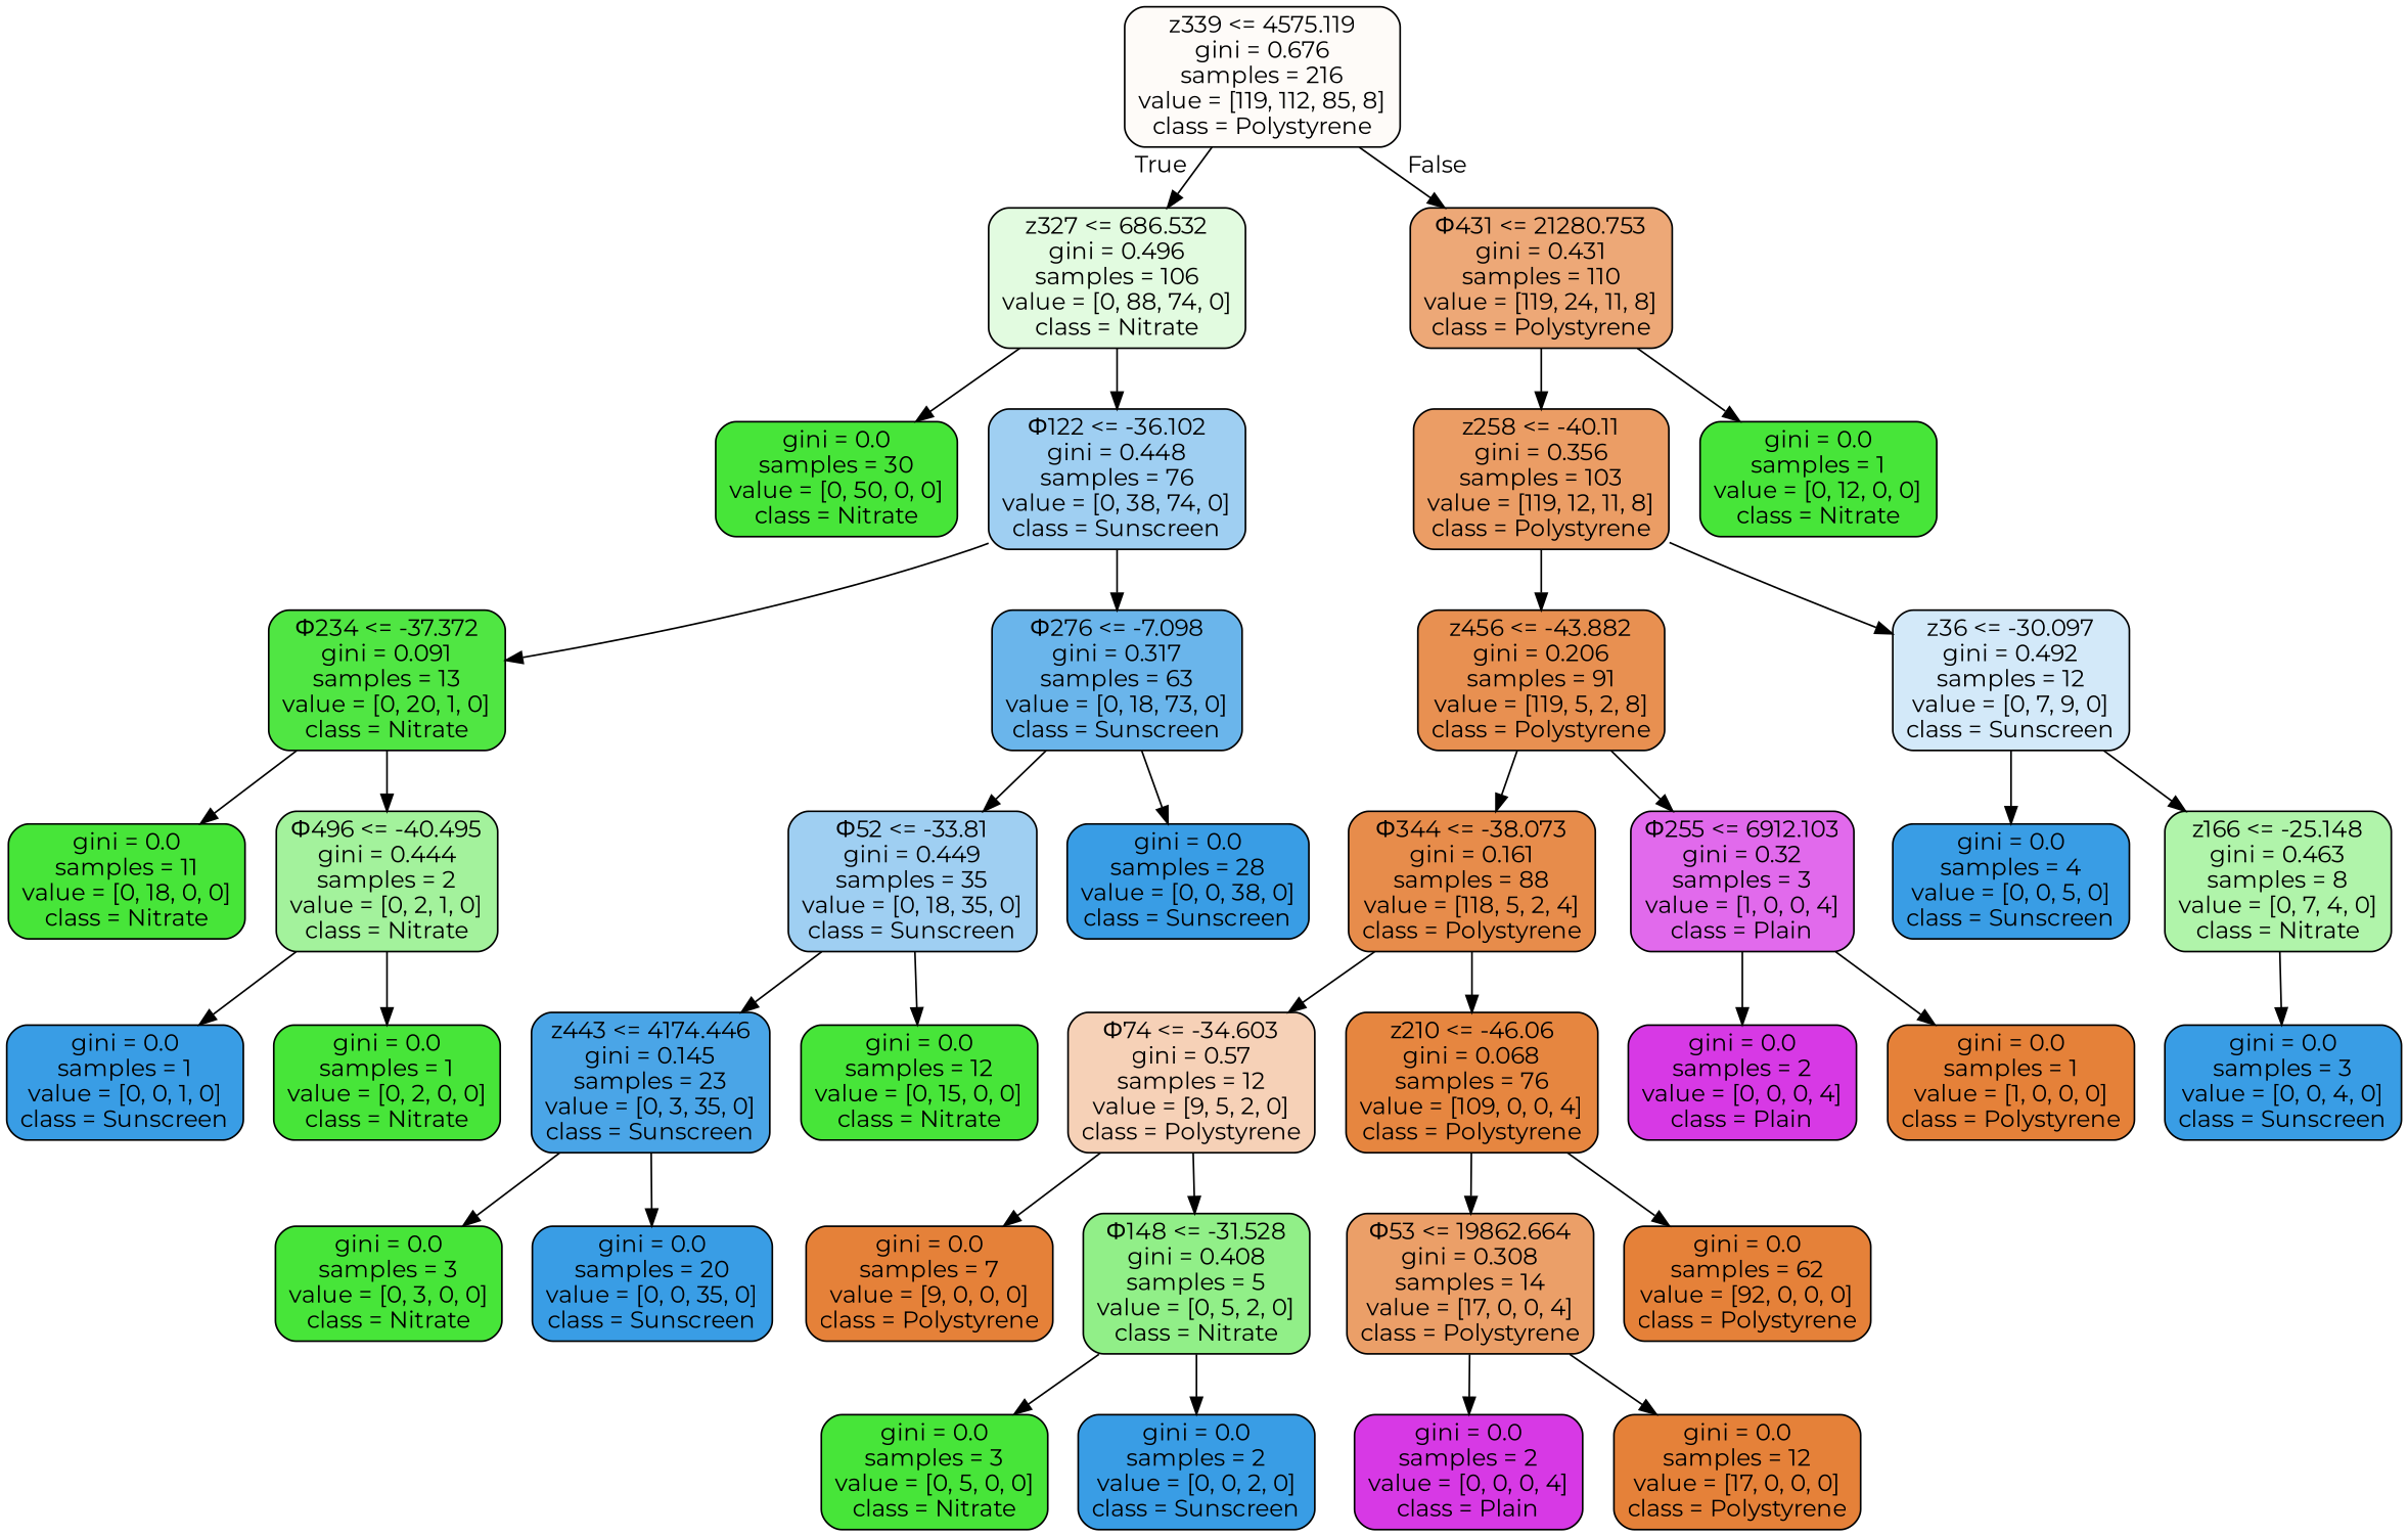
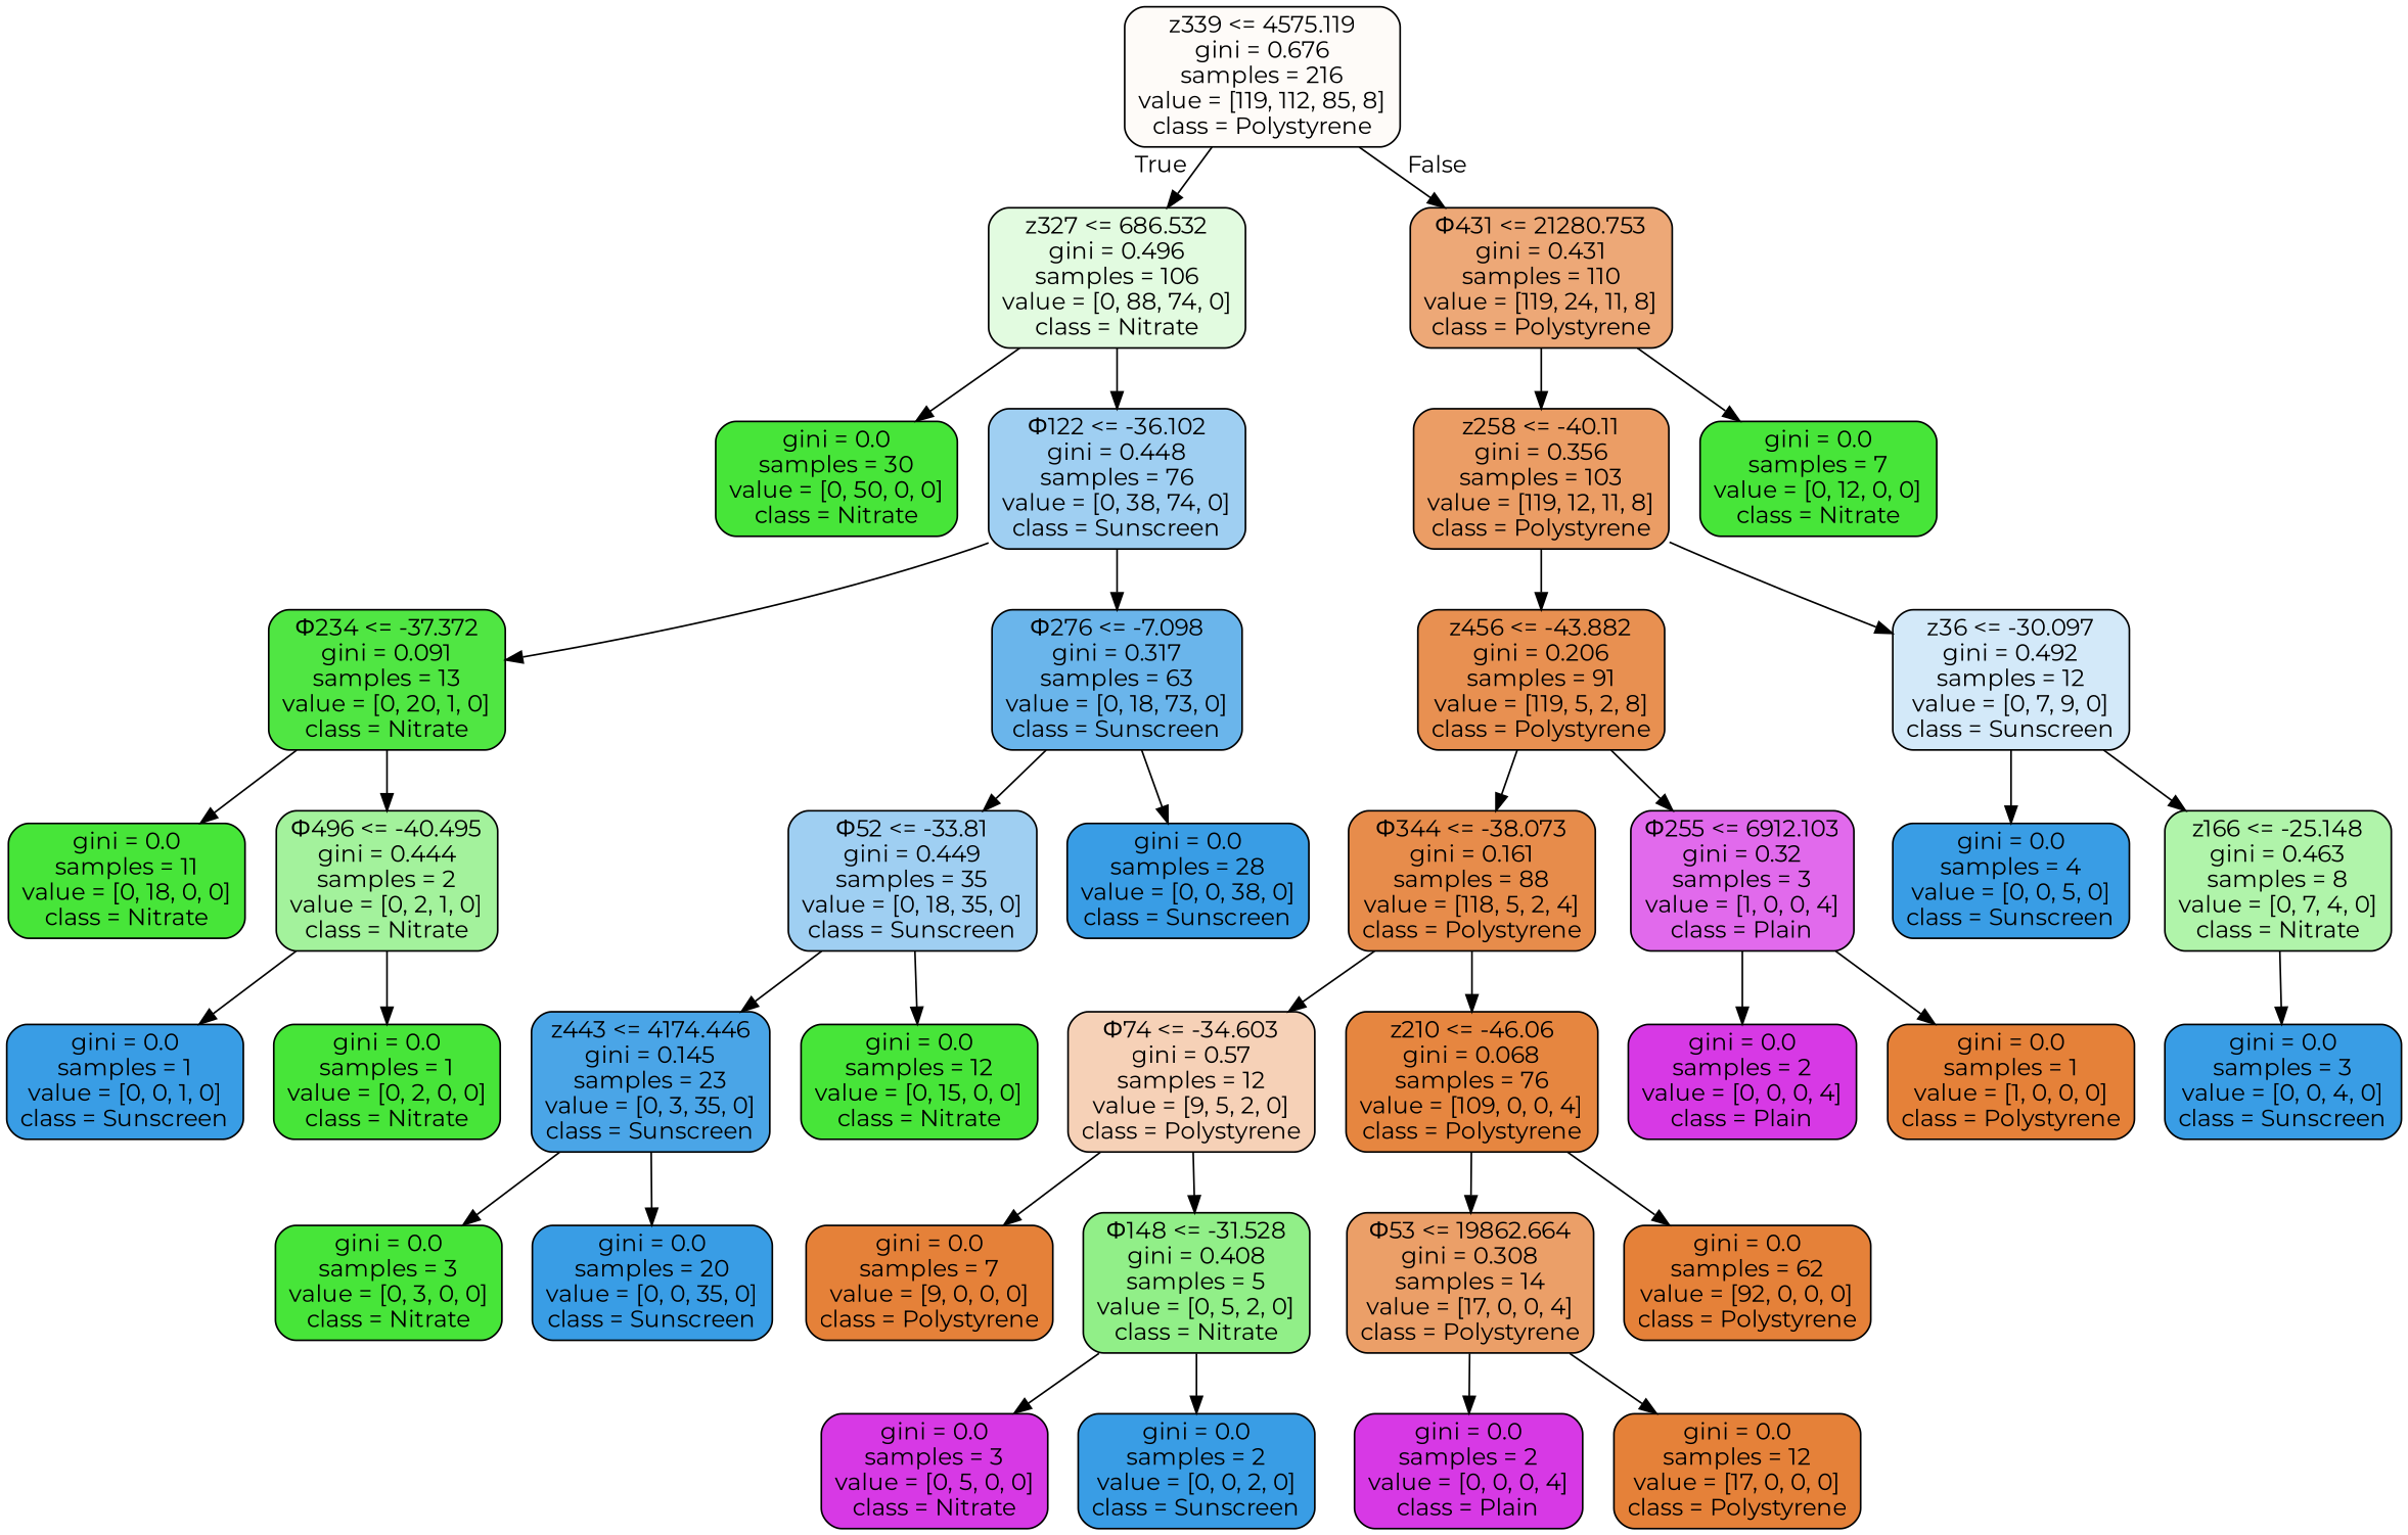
  digraph {
    fontname=Montserrat
    node [color=black fillcolor="#47e539" fontname=Montserrat shape=box style="filled, rounded"]
    edge [fontname=Montserrat]
    n1 [fillcolor="#fefbf8" label="z339 <= 4575.119\ngini = 0.676\nsamples = 216\nvalue = [119, 112, 85, 8]\nclass = Polystyrene"]
    n2 [fillcolor="#e2fbe0" label="z327 <= 686.532\ngini = 0.496\nsamples = 106\nvalue = [0, 88, 74, 0]\nclass = Nitrate"]
    n3 [fillcolor="#eda877" label="Φ431 <= 21280.753\ngini = 0.431\nsamples = 110\nvalue = [119, 24, 11, 8]\nclass = Polystyrene"]
    n4 [label="gini = 0.0\nsamples = 30\nvalue = [0, 50, 0, 0]\nclass = Nitrate"]
    n5 [fillcolor="#9fcff2" label="Φ122 <= -36.102\ngini = 0.448\nsamples = 76\nvalue = [0, 38, 74, 0]\nclass = Sunscreen"]
    n6 [fillcolor="#eb9d65" label="z258 <= -40.11\ngini = 0.356\nsamples = 103\nvalue = [119, 12, 11, 8]\nclass = Polystyrene"]
-   n7 [label="gini = 0.0\nsamples = 1\nvalue = [0, 12, 0, 0]\nclass = Nitrate"]
+   n7 [label="gini = 0.0\nsamples = 7\nvalue = [0, 12, 0, 0]\nclass = Nitrate"]
    n8 [fillcolor="#50e643" label="Φ234 <= -37.372\ngini = 0.091\nsamples = 13\nvalue = [0, 20, 1, 0]\nclass = Nitrate"]
    n9 [fillcolor="#6ab5eb" label="Φ276 <= -7.098\ngini = 0.317\nsamples = 63\nvalue = [0, 18, 73, 0]\nclass = Sunscreen"]
    n10 [label="gini = 0.0\nsamples = 11\nvalue = [0, 18, 0, 0]\nclass = Nitrate"]
    n11 [fillcolor="#a3f29c" label="Φ496 <= -40.495\ngini = 0.444\nsamples = 2\nvalue = [0, 2, 1, 0]\nclass = Nitrate"]
    n12 [fillcolor="#9fcff2" label="Φ52 <= -33.81\ngini = 0.449\nsamples = 35\nvalue = [0, 18, 35, 0]\nclass = Sunscreen"]
    n13 [fillcolor="#399de5" label="gini = 0.0\nsamples = 28\nvalue = [0, 0, 38, 0]\nclass = Sunscreen"]
    n14 [fillcolor="#399de5" label="gini = 0.0\nsamples = 1\nvalue = [0, 0, 1, 0]\nclass = Sunscreen"]
    n15 [label="gini = 0.0\nsamples = 1\nvalue = [0, 2, 0, 0]\nclass = Nitrate"]
    n16 [fillcolor="#4aa5e7" label="z443 <= 4174.446\ngini = 0.145\nsamples = 23\nvalue = [0, 3, 35, 0]\nclass = Sunscreen"]
    n17 [label="gini = 0.0\nsamples = 12\nvalue = [0, 15, 0, 0]\nclass = Nitrate"]
    n18 [label="gini = 0.0\nsamples = 3\nvalue = [0, 3, 0, 0]\nclass = Nitrate"]
    n19 [fillcolor="#399de5" label="gini = 0.0\nsamples = 20\nvalue = [0, 0, 35, 0]\nclass = Sunscreen"]
    n20 [fillcolor="#e89051" label="z456 <= -43.882\ngini = 0.206\nsamples = 91\nvalue = [119, 5, 2, 8]\nclass = Polystyrene"]
    n21 [fillcolor="#d3e9f9" label="z36 <= -30.097\ngini = 0.492\nsamples = 12\nvalue = [0, 7, 9, 0]\nclass = Sunscreen"]
    n22 [fillcolor="#e78c4b" label="Φ344 <= -38.073\ngini = 0.161\nsamples = 88\nvalue = [118, 5, 2, 4]\nclass = Polystyrene"]
    n23 [fillcolor="#e16aec" label="Φ255 <= 6912.103\ngini = 0.32\nsamples = 3\nvalue = [1, 0, 0, 4]\nclass = Plain"]
    n24 [fillcolor="#399de5" label="gini = 0.0\nsamples = 4\nvalue = [0, 0, 5, 0]\nclass = Sunscreen"]
    n25 [fillcolor="#b0f4aa" label="z166 <= -25.148\ngini = 0.463\nsamples = 8\nvalue = [0, 7, 4, 0]\nclass = Nitrate"]
    n26 [fillcolor="#f6d1b7" label="Φ74 <= -34.603\ngini = 0.57\nsamples = 12\nvalue = [9, 5, 2, 0]\nclass = Polystyrene"]
    n27 [fillcolor="#e68640" label="z210 <= -46.06\ngini = 0.068\nsamples = 76\nvalue = [109, 0, 0, 4]\nclass = Polystyrene"]
    n28 [fillcolor="#d739e5" label="gini = 0.0\nsamples = 2\nvalue = [0, 0, 0, 4]\nclass = Plain"]
    n29 [fillcolor="#e58139" label="gini = 0.0\nsamples = 1\nvalue = [1, 0, 0, 0]\nclass = Polystyrene"]
    n30 [fillcolor="#e58139" label="gini = 0.0\nsamples = 7\nvalue = [9, 0, 0, 0]\nclass = Polystyrene"]
    n31 [fillcolor="#91ef88" label="Φ148 <= -31.528\ngini = 0.408\nsamples = 5\nvalue = [0, 5, 2, 0]\nclass = Nitrate"]
    n32 [fillcolor="#eb9f68" label="Φ53 <= 19862.664\ngini = 0.308\nsamples = 14\nvalue = [17, 0, 0, 4]\nclass = Polystyrene"]
    n33 [fillcolor="#e58139" label="gini = 0.0\nsamples = 62\nvalue = [92, 0, 0, 0]\nclass = Polystyrene"]
-   n34 [label="gini = 0.0\nsamples = 3\nvalue = [0, 5, 0, 0]\nclass = Nitrate"]
+   n34 [fillcolor="#d739e5" label="gini = 0.0\nsamples = 3\nvalue = [0, 5, 0, 0]\nclass = Nitrate"]
    n35 [fillcolor="#399de5" label="gini = 0.0\nsamples = 2\nvalue = [0, 0, 2, 0]\nclass = Sunscreen"]
    n36 [fillcolor="#d739e5" label="gini = 0.0\nsamples = 2\nvalue = [0, 0, 0, 4]\nclass = Plain"]
    n37 [fillcolor="#e58139" label="gini = 0.0\nsamples = 12\nvalue = [17, 0, 0, 0]\nclass = Polystyrene"]
    n38 [fillcolor="#399de5" label="gini = 0.0\nsamples = 3\nvalue = [0, 0, 4, 0]\nclass = Sunscreen"]
    n1 -> n2 [headlabel=True labelangle=45 labeldistance=2.5]
    n1 -> n3 [headlabel=False labelangle=-45 labeldistance=2.5]
    n2 -> n4
    n2 -> n5
    n3 -> n6
    n3 -> n7
    n5 -> n8
    n5 -> n9
    n6 -> n20
    n6 -> n21
    n8 -> n10
    n8 -> n11
    n9 -> n12
    n9 -> n13
    n11 -> n14
    n11 -> n15
    n12 -> n16
    n12 -> n17
    n16 -> n18
    n16 -> n19
    n20 -> n22
    n20 -> n23
    n21 -> n24
    n21 -> n25
    n22 -> n26
    n22 -> n27
    n23 -> n28
    n23 -> n29
    n25 -> n38
    n26 -> n30
    n26 -> n31
    n27 -> n32
    n27 -> n33
    n31 -> n34
    n31 -> n35
    n32 -> n36
    n32 -> n37
  }
